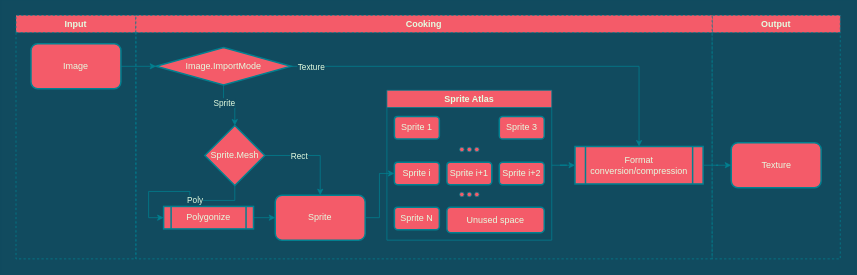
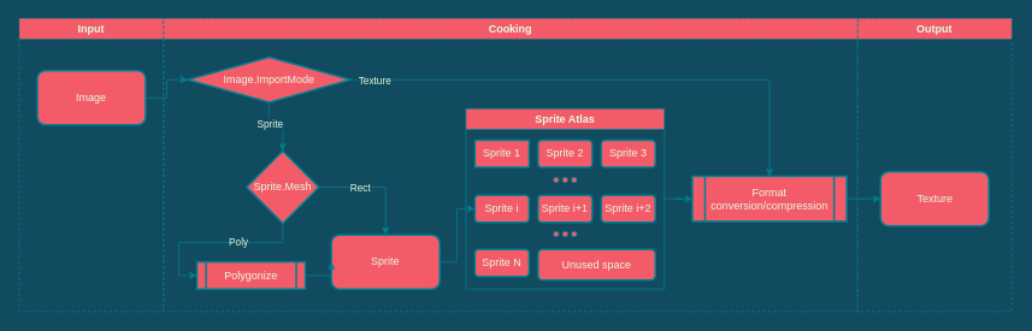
  <mxCell id="0" />
  <mxCell id="1" parent="0" />
  <mxCell id="2" style="edgeStyle=orthogonalEdgeStyle;rounded=0;orthogonalLoop=1;jettySize=auto;html=1;entryX=0;entryY=0.5;entryDx=0;entryDy=0;strokeColor=#028090;labelBackgroundColor=#114B5F;fontColor=#E4FDE1;" parent="1" source="4" target="8" edge="1"><mxGeometry relative="1" as="geometry"><mxPoint x="160" y="165" as="sourcePoint" /></mxGeometry></mxCell>
  <mxCell id="3" value="Input" style="swimlane;shadow=0;sketch=0;fillColor=#F45B69;strokeColor=#028090;dashed=1;fontColor=#E4FDE1;" parent="1" vertex="1"><mxGeometry x="20" y="20" width="160" height="325" as="geometry"><mxRectangle x="-50" y="130" width="200" height="23" as="alternateBounds" /></mxGeometry></mxCell>
- <mxCell id="4" value="Image" style="rounded=1;whiteSpace=wrap;html=1;fillColor=#F45B69;strokeColor=#028090;strokeWidth=2;fontColor=#E4FDE1;" parent="3" vertex="1"><mxGeometry x="20" y="38" width="120" height="60" as="geometry" /></mxCell>
+ <mxCell id="4" value="Image" style="rounded=1;whiteSpace=wrap;html=1;fillColor=#F45B69;strokeColor=#028090;strokeWidth=2;fontColor=#E4FDE1;" parent="3" vertex="1"><mxGeometry x="20" y="58" width="120" height="60" as="geometry" /></mxCell>
  <mxCell id="5" value="Output" style="swimlane;shadow=0;sketch=0;fillColor=#F45B69;strokeColor=#028090;dashed=1;fontColor=#E4FDE1;" parent="1" vertex="1"><mxGeometry x="949" y="20" width="171" height="325" as="geometry" /></mxCell>
  <mxCell id="6" value="Texture" style="rounded=1;whiteSpace=wrap;html=1;fillColor=#F45B69;strokeColor=#028090;strokeWidth=2;fontFamily=Helvetica;fontColor=#E4FDE1;" parent="5" vertex="1"><mxGeometry x="25.5" y="170" width="120" height="60" as="geometry" /></mxCell>
  <mxCell id="7" value="Cooking" style="swimlane;shadow=0;sketch=0;fillColor=#F45B69;strokeColor=#028090;dashed=1;fontColor=#E4FDE1;" parent="1" vertex="1"><mxGeometry x="180" y="20" width="769" height="325" as="geometry"><mxRectangle x="200" y="130" width="80" height="23" as="alternateBounds" /></mxGeometry></mxCell>
  <mxCell id="8" value="Image.ImportMode" style="rhombus;whiteSpace=wrap;html=1;shadow=0;sketch=0;fillColor=#F45B69;strokeColor=#028090;strokeWidth=2;fontColor=#E4FDE1;" parent="7" vertex="1"><mxGeometry x="27" y="43" width="180" height="50" as="geometry" /></mxCell>
  <mxCell id="9" value="Sprite" style="rounded=1;whiteSpace=wrap;html=1;fillColor=#F45B69;strokeColor=#028090;strokeWidth=2;fontColor=#E4FDE1;" parent="7" vertex="1"><mxGeometry x="186" y="240" width="120" height="60" as="geometry" /></mxCell>
  <mxCell id="10" value="Sprite Atlas" style="swimlane;fillColor=#F45B69;strokeColor=#028090;strokeWidth=1;fontColor=#E4FDE1;" parent="7" vertex="1"><mxGeometry x="335" y="100" width="220" height="200" as="geometry"><mxRectangle x="410" y="414" width="100" height="23" as="alternateBounds" /></mxGeometry></mxCell>
- <mxCell id="12" value="Sprite 1" style="rounded=1;whiteSpace=wrap;html=1;fillColor=#F45B69;strokeColor=#028090;strokeWidth=2;fontColor=#E4FDE1;" parent="10" vertex="1"><mxGeometry x="10" y="35" width="60" height="30" as="geometry" /></mxCell>
+ <mxCell id="11" value="Sprite 2" style="rounded=1;whiteSpace=wrap;html=1;fillColor=#F45B69;strokeColor=#028090;strokeWidth=2;fontColor=#E4FDE1;" parent="10" vertex="1"><mxGeometry x="80" y="35" width="60" height="30" as="geometry" /></mxCell>
+ <mxCell id="12" value="Sprite 1" style="whiteSpace=wrap;html=1;fillColor=#F45B69;strokeColor=#028090;strokeWidth=2;fontColor=#E4FDE1;rounded=0;" parent="10" vertex="1"><mxGeometry x="10" y="35" width="60" height="30" as="geometry" /></mxCell>
  <mxCell id="13" value="Sprite N" style="rounded=1;whiteSpace=wrap;html=1;fillColor=#F45B69;strokeColor=#028090;strokeWidth=2;fontColor=#E4FDE1;" parent="10" vertex="1"><mxGeometry x="10" y="156" width="60" height="30" as="geometry" /></mxCell>
  <mxCell id="14" value="Sprite 3" style="rounded=1;whiteSpace=wrap;html=1;fillColor=#F45B69;strokeColor=#028090;strokeWidth=2;fontColor=#E4FDE1;" parent="10" vertex="1"><mxGeometry x="150" y="35" width="60" height="30" as="geometry" /></mxCell>
  <mxCell id="15" value="Sprite i+1" style="rounded=1;whiteSpace=wrap;html=1;fillColor=#F45B69;strokeColor=#028090;strokeWidth=2;fontColor=#E4FDE1;" parent="10" vertex="1"><mxGeometry x="80" y="96" width="60" height="30" as="geometry" /></mxCell>
  <mxCell id="16" value="Sprite i" style="rounded=1;whiteSpace=wrap;html=1;fillColor=#F45B69;strokeColor=#028090;strokeWidth=2;fontColor=#E4FDE1;" parent="10" vertex="1"><mxGeometry x="10" y="96" width="60" height="30" as="geometry" /></mxCell>
  <mxCell id="17" value="" style="group;fontColor=#E4FDE1;" parent="10" vertex="1" connectable="0"><mxGeometry x="97" y="76" width="26" height="6" as="geometry" /></mxCell>
  <mxCell id="18" value="" style="ellipse;whiteSpace=wrap;html=1;aspect=fixed;shadow=0;sketch=0;fillColor=#F45B69;strokeColor=#028090;fontColor=#E4FDE1;" parent="17" vertex="1"><mxGeometry width="6" height="6" as="geometry" /></mxCell>
  <mxCell id="19" value="" style="ellipse;whiteSpace=wrap;html=1;aspect=fixed;shadow=0;sketch=0;fillColor=#F45B69;strokeColor=#028090;fontColor=#E4FDE1;" parent="17" vertex="1"><mxGeometry x="10" width="6" height="6" as="geometry" /></mxCell>
  <mxCell id="20" value="" style="ellipse;whiteSpace=wrap;html=1;aspect=fixed;shadow=0;sketch=0;fillColor=#F45B69;strokeColor=#028090;fontColor=#E4FDE1;" parent="17" vertex="1"><mxGeometry x="20" width="6" height="6" as="geometry" /></mxCell>
  <mxCell id="21" value="" style="group;fontColor=#E4FDE1;" parent="10" vertex="1" connectable="0"><mxGeometry x="97" y="136" width="26" height="6" as="geometry" /></mxCell>
  <mxCell id="22" value="" style="ellipse;whiteSpace=wrap;html=1;aspect=fixed;shadow=0;sketch=0;fillColor=#F45B69;strokeColor=#028090;fontColor=#E4FDE1;" parent="21" vertex="1"><mxGeometry width="6" height="6" as="geometry" /></mxCell>
  <mxCell id="23" value="" style="ellipse;whiteSpace=wrap;html=1;aspect=fixed;shadow=0;sketch=0;fillColor=#F45B69;strokeColor=#028090;fontColor=#E4FDE1;" parent="21" vertex="1"><mxGeometry x="10" width="6" height="6" as="geometry" /></mxCell>
  <mxCell id="24" value="" style="ellipse;whiteSpace=wrap;html=1;aspect=fixed;shadow=0;sketch=0;fillColor=#F45B69;strokeColor=#028090;fontColor=#E4FDE1;" parent="21" vertex="1"><mxGeometry x="20" width="6" height="6" as="geometry" /></mxCell>
  <mxCell id="25" value="Unused space" style="rounded=1;whiteSpace=wrap;html=1;shadow=0;sketch=0;fillColor=#F45B69;strokeColor=#028090;strokeWidth=2;fontColor=#E4FDE1;" parent="10" vertex="1"><mxGeometry x="80" y="156" width="130" height="34" as="geometry" /></mxCell>
  <mxCell id="26" value="Sprite i+2" style="rounded=1;whiteSpace=wrap;html=1;fillColor=#F45B69;strokeColor=#028090;strokeWidth=2;fontColor=#E4FDE1;" parent="10" vertex="1"><mxGeometry x="150" y="96" width="60" height="30" as="geometry" /></mxCell>
  <mxCell id="27" style="edgeStyle=orthogonalEdgeStyle;rounded=0;orthogonalLoop=1;jettySize=auto;html=1;entryX=0;entryY=0.5;entryDx=0;entryDy=0;strokeColor=#028090;labelBackgroundColor=#114B5F;fontColor=#E4FDE1;" parent="7" source="9" target="16" edge="1"><mxGeometry relative="1" as="geometry"><Array as="points"><mxPoint x="325" y="270" /><mxPoint x="325" y="211" /></Array></mxGeometry></mxCell>
  <mxCell id="28" value="Format conversion/compression" style="shape=process;whiteSpace=wrap;html=1;backgroundOutline=1;shadow=0;sketch=0;fillColor=#F45B69;size=0.083;strokeColor=#028090;strokeWidth=2;fontColor=#E4FDE1;" parent="7" vertex="1"><mxGeometry x="586" y="175" width="171" height="50" as="geometry" /></mxCell>
  <mxCell id="29" style="edgeStyle=orthogonalEdgeStyle;rounded=0;orthogonalLoop=1;jettySize=auto;html=1;strokeColor=#028090;labelBackgroundColor=none;fontColor=#E4FDE1;entryX=0.5;entryY=0;entryDx=0;entryDy=0;" parent="7" target="28" edge="1" source="8"><mxGeometry relative="1" as="geometry"><mxPoint x="335" y="70" as="sourcePoint" /><mxPoint x="710" y="158" as="targetPoint" /><Array as="points"><mxPoint x="672" y="68" /><mxPoint x="672" y="175" /></Array></mxGeometry></mxCell>
  <mxCell id="30" value="Texture" style="edgeLabel;html=1;align=center;verticalAlign=middle;resizable=0;points=[];labelBackgroundColor=#114B5F;fontColor=#E4FDE1;" parent="29" vertex="1" connectable="0"><mxGeometry x="-0.827" relative="1" as="geometry"><mxPoint x="-23" as="offset" /></mxGeometry></mxCell>
  <mxCell id="31" style="edgeStyle=orthogonalEdgeStyle;rounded=0;orthogonalLoop=1;jettySize=auto;html=1;strokeColor=#028090;exitX=1;exitY=0.5;exitDx=0;exitDy=0;labelBackgroundColor=#114B5F;fontColor=#E4FDE1;" parent="7" source="10" target="28" edge="1"><mxGeometry relative="1" as="geometry"><mxPoint x="685.8" y="279.85" as="sourcePoint" /><mxPoint x="809" y="265" as="targetPoint" /></mxGeometry></mxCell>
  <mxCell id="32" value="Sprite.Mesh" style="rhombus;whiteSpace=wrap;html=1;shadow=0;sketch=0;fillColor=#F45B69;strokeColor=#028090;strokeWidth=2;fontColor=#E4FDE1;" parent="7" vertex="1"><mxGeometry x="92" y="147" width="80" height="80" as="geometry" /></mxCell>
  <mxCell id="33" style="edgeStyle=orthogonalEdgeStyle;rounded=0;orthogonalLoop=1;jettySize=auto;html=1;strokeColor=#028090;labelBackgroundColor=#114B5F;fontColor=#E4FDE1;" parent="7" source="32" target="9" edge="1"><mxGeometry relative="1" as="geometry" /></mxCell>
  <mxCell id="34" value="Rect" style="edgeLabel;html=1;align=center;verticalAlign=middle;resizable=0;points=[];labelBackgroundColor=#114B5F;fontColor=#E4FDE1;" parent="33" vertex="1" connectable="0"><mxGeometry x="-0.71" relative="1" as="geometry"><mxPoint x="27" as="offset" /></mxGeometry></mxCell>
  <mxCell id="35" style="edgeStyle=orthogonalEdgeStyle;rounded=0;orthogonalLoop=1;jettySize=auto;html=1;exitX=0.5;exitY=1;exitDx=0;exitDy=0;strokeColor=#028090;labelBackgroundColor=#114B5F;fontColor=#E4FDE1;" parent="7" source="8" target="32" edge="1"><mxGeometry relative="1" as="geometry"><mxPoint x="80" y="330" as="targetPoint" /></mxGeometry></mxCell>
  <mxCell id="36" value="Sprite" style="edgeLabel;html=1;align=center;verticalAlign=middle;resizable=0;points=[];labelBackgroundColor=#114B5F;fontColor=#E4FDE1;" parent="35" vertex="1" connectable="0"><mxGeometry x="-0.306" relative="1" as="geometry"><mxPoint y="-1" as="offset" /></mxGeometry></mxCell>
- <mxCell id="37" value="Polygonize" style="shape=process;whiteSpace=wrap;html=1;backgroundOutline=1;shadow=0;sketch=0;fillColor=#F45B69;size=0.083;strokeColor=#028090;strokeWidth=2;fontColor=#E4FDE1;" parent="7" vertex="1"><mxGeometry x="37" y="255" width="120" height="30" as="geometry" /></mxCell>
+ <mxCell id="37" value="Polygonize" style="shape=process;whiteSpace=wrap;html=1;backgroundOutline=1;shadow=0;sketch=0;fillColor=#F45B69;size=0.083;strokeColor=#028090;strokeWidth=2;fontColor=#E4FDE1;" parent="7" vertex="1"><mxGeometry x="37" y="270" width="120" height="30" as="geometry" /></mxCell>
  <mxCell id="38" style="edgeStyle=orthogonalEdgeStyle;rounded=0;orthogonalLoop=1;jettySize=auto;html=1;entryX=0;entryY=0.5;entryDx=0;entryDy=0;exitX=1;exitY=0.5;exitDx=0;exitDy=0;strokeColor=#028090;labelBackgroundColor=#114B5F;fontColor=#E4FDE1;" parent="7" source="37" target="9" edge="1"><mxGeometry relative="1" as="geometry" /></mxCell>
  <mxCell id="39" style="edgeStyle=orthogonalEdgeStyle;rounded=0;orthogonalLoop=1;jettySize=auto;html=1;entryX=0;entryY=0.5;entryDx=0;entryDy=0;strokeColor=#028090;labelBackgroundColor=#114B5F;fontColor=#E4FDE1;" parent="7" source="32" target="37" edge="1"><mxGeometry relative="1" as="geometry" /></mxCell>
  <mxCell id="40" value="Poly" style="edgeLabel;html=1;align=center;verticalAlign=middle;resizable=0;points=[];labelBackgroundColor=#114B5F;fontColor=#E4FDE1;" parent="39" vertex="1" connectable="0"><mxGeometry x="-0.266" y="-1" relative="1" as="geometry"><mxPoint as="offset" /></mxGeometry></mxCell>
  <mxCell id="41" style="edgeStyle=orthogonalEdgeStyle;rounded=0;orthogonalLoop=1;jettySize=auto;html=1;strokeColor=#028090;labelBackgroundColor=#114B5F;fontColor=#E4FDE1;" parent="1" source="28" target="6" edge="1"><mxGeometry relative="1" as="geometry"><mxPoint x="1020" y="175" as="sourcePoint" /><mxPoint x="1070" y="175" as="targetPoint" /></mxGeometry></mxCell>
